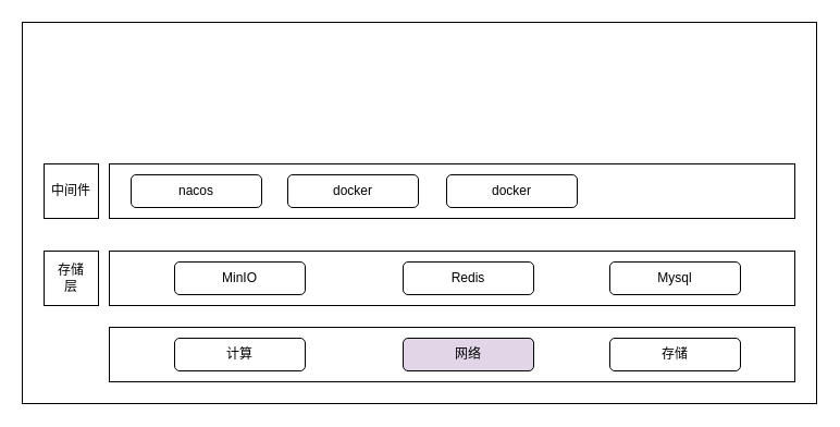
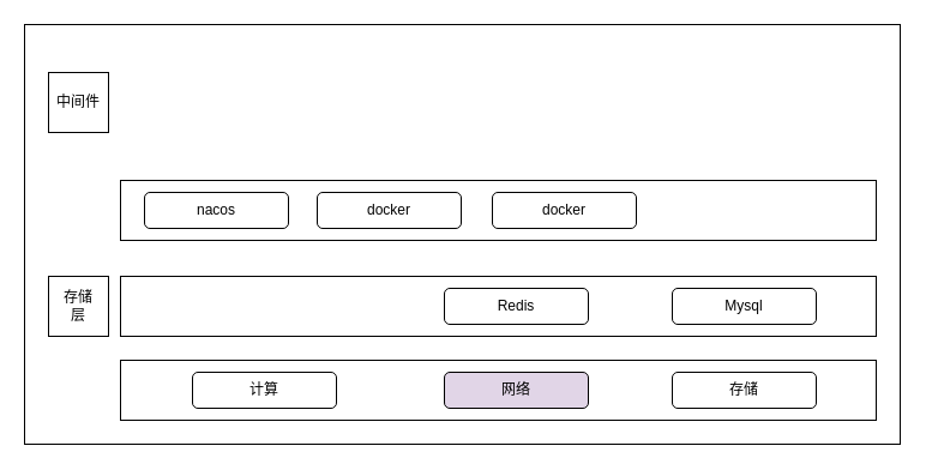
  <mxCell id="0" />
  <mxCell id="1" parent="0" />
  <mxCell id="2" value="" style="rounded=0;whiteSpace=wrap;html=1;" vertex="1" parent="1"><mxGeometry x="20" y="20" width="730" height="350" as="geometry" /></mxCell>
  <mxCell id="3" value="" style="rounded=0;whiteSpace=wrap;html=1;" vertex="1" parent="1"><mxGeometry x="100" y="300" width="630" height="50" as="geometry" /></mxCell>
  <mxCell id="4" value="计算" style="rounded=1;whiteSpace=wrap;html=1;" vertex="1" parent="1"><mxGeometry x="160" y="310" width="120" height="30" as="geometry" /></mxCell>
  <mxCell id="5" value="网络" style="rounded=1;whiteSpace=wrap;html=1;fillColor=#e1d5e7;" vertex="1" parent="1"><mxGeometry x="370" y="310" width="120" height="30" as="geometry" /></mxCell>
  <mxCell id="6" value="存储" style="rounded=1;whiteSpace=wrap;html=1;" vertex="1" parent="1"><mxGeometry x="560" y="310" width="120" height="30" as="geometry" /></mxCell>
  <mxCell id="7" value="存储&lt;div&gt;层&lt;/div&gt;" style="rounded=0;whiteSpace=wrap;html=1;" vertex="1" parent="1"><mxGeometry x="40" y="230" width="50" height="50" as="geometry" /></mxCell>
  <mxCell id="8" value="" style="rounded=0;whiteSpace=wrap;html=1;" vertex="1" parent="1"><mxGeometry x="100" y="230" width="630" height="50" as="geometry" /></mxCell>
- <mxCell id="9" value="MinIO" style="rounded=1;whiteSpace=wrap;html=1;" vertex="1" parent="1"><mxGeometry x="160" y="240" width="120" height="30" as="geometry" /></mxCell>
  <mxCell id="10" value="Redis" style="rounded=1;whiteSpace=wrap;html=1;" vertex="1" parent="1"><mxGeometry x="370" y="240" width="120" height="30" as="geometry" /></mxCell>
  <mxCell id="11" value="Mysql" style="rounded=1;whiteSpace=wrap;html=1;" vertex="1" parent="1"><mxGeometry x="560" y="240" width="120" height="30" as="geometry" /></mxCell>
- <mxCell id="12" value="中间件" style="rounded=0;whiteSpace=wrap;html=1;" vertex="1" parent="1"><mxGeometry x="40" y="150" width="50" height="50" as="geometry" /></mxCell>
+ <mxCell id="12" value="中间件" style="rounded=0;whiteSpace=wrap;html=1;" vertex="1" parent="1"><mxGeometry x="40" y="60" width="50" height="50" as="geometry" /></mxCell>
  <mxCell id="13" value="" style="rounded=0;whiteSpace=wrap;html=1;" vertex="1" parent="1"><mxGeometry x="100" y="150" width="630" height="50" as="geometry" /></mxCell>
  <mxCell id="14" value="nacos" style="rounded=1;whiteSpace=wrap;html=1;" vertex="1" parent="1"><mxGeometry x="120" y="160" width="120" height="30" as="geometry" /></mxCell>
  <mxCell id="15" value="docker" style="rounded=1;whiteSpace=wrap;html=1;" vertex="1" parent="1"><mxGeometry x="264" y="160" width="120" height="30" as="geometry" /></mxCell>
  <mxCell id="16" value="docker" style="rounded=1;whiteSpace=wrap;html=1;" vertex="1" parent="1"><mxGeometry x="410" y="160" width="120" height="30" as="geometry" /></mxCell>
